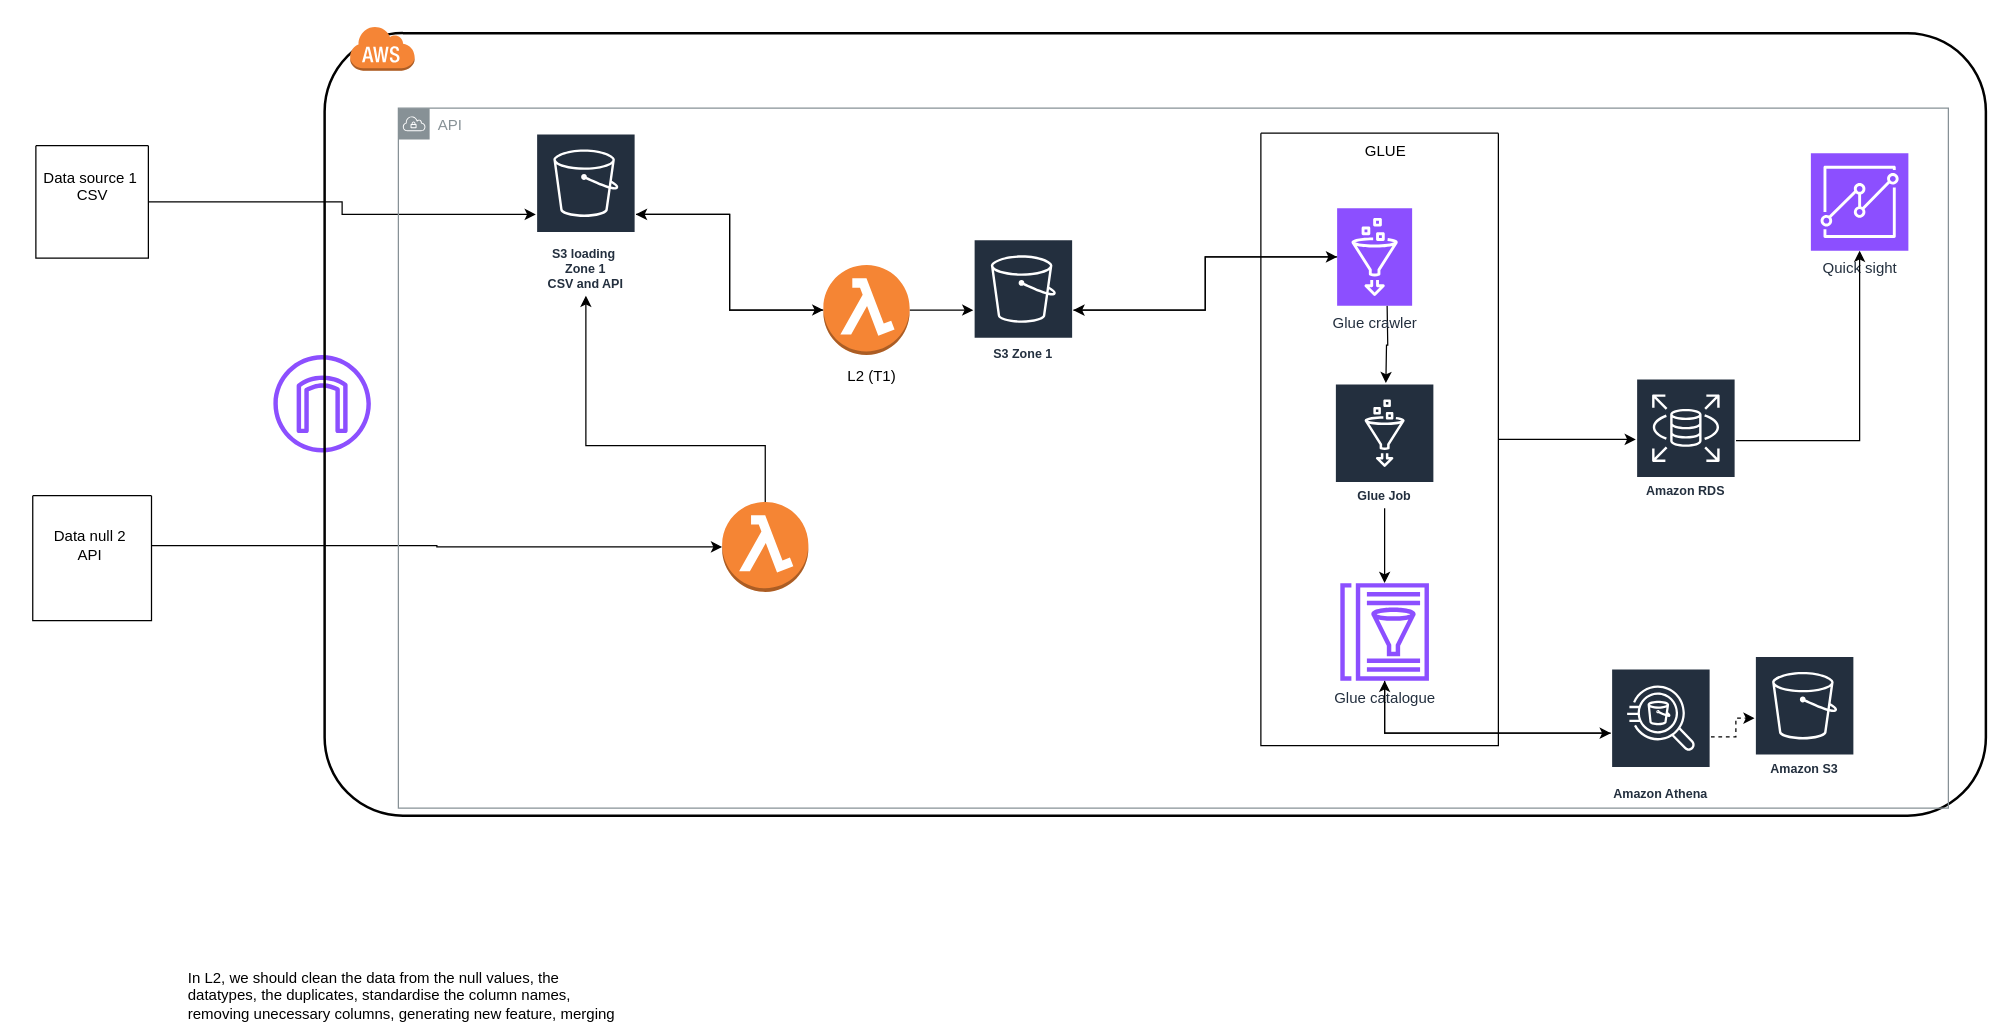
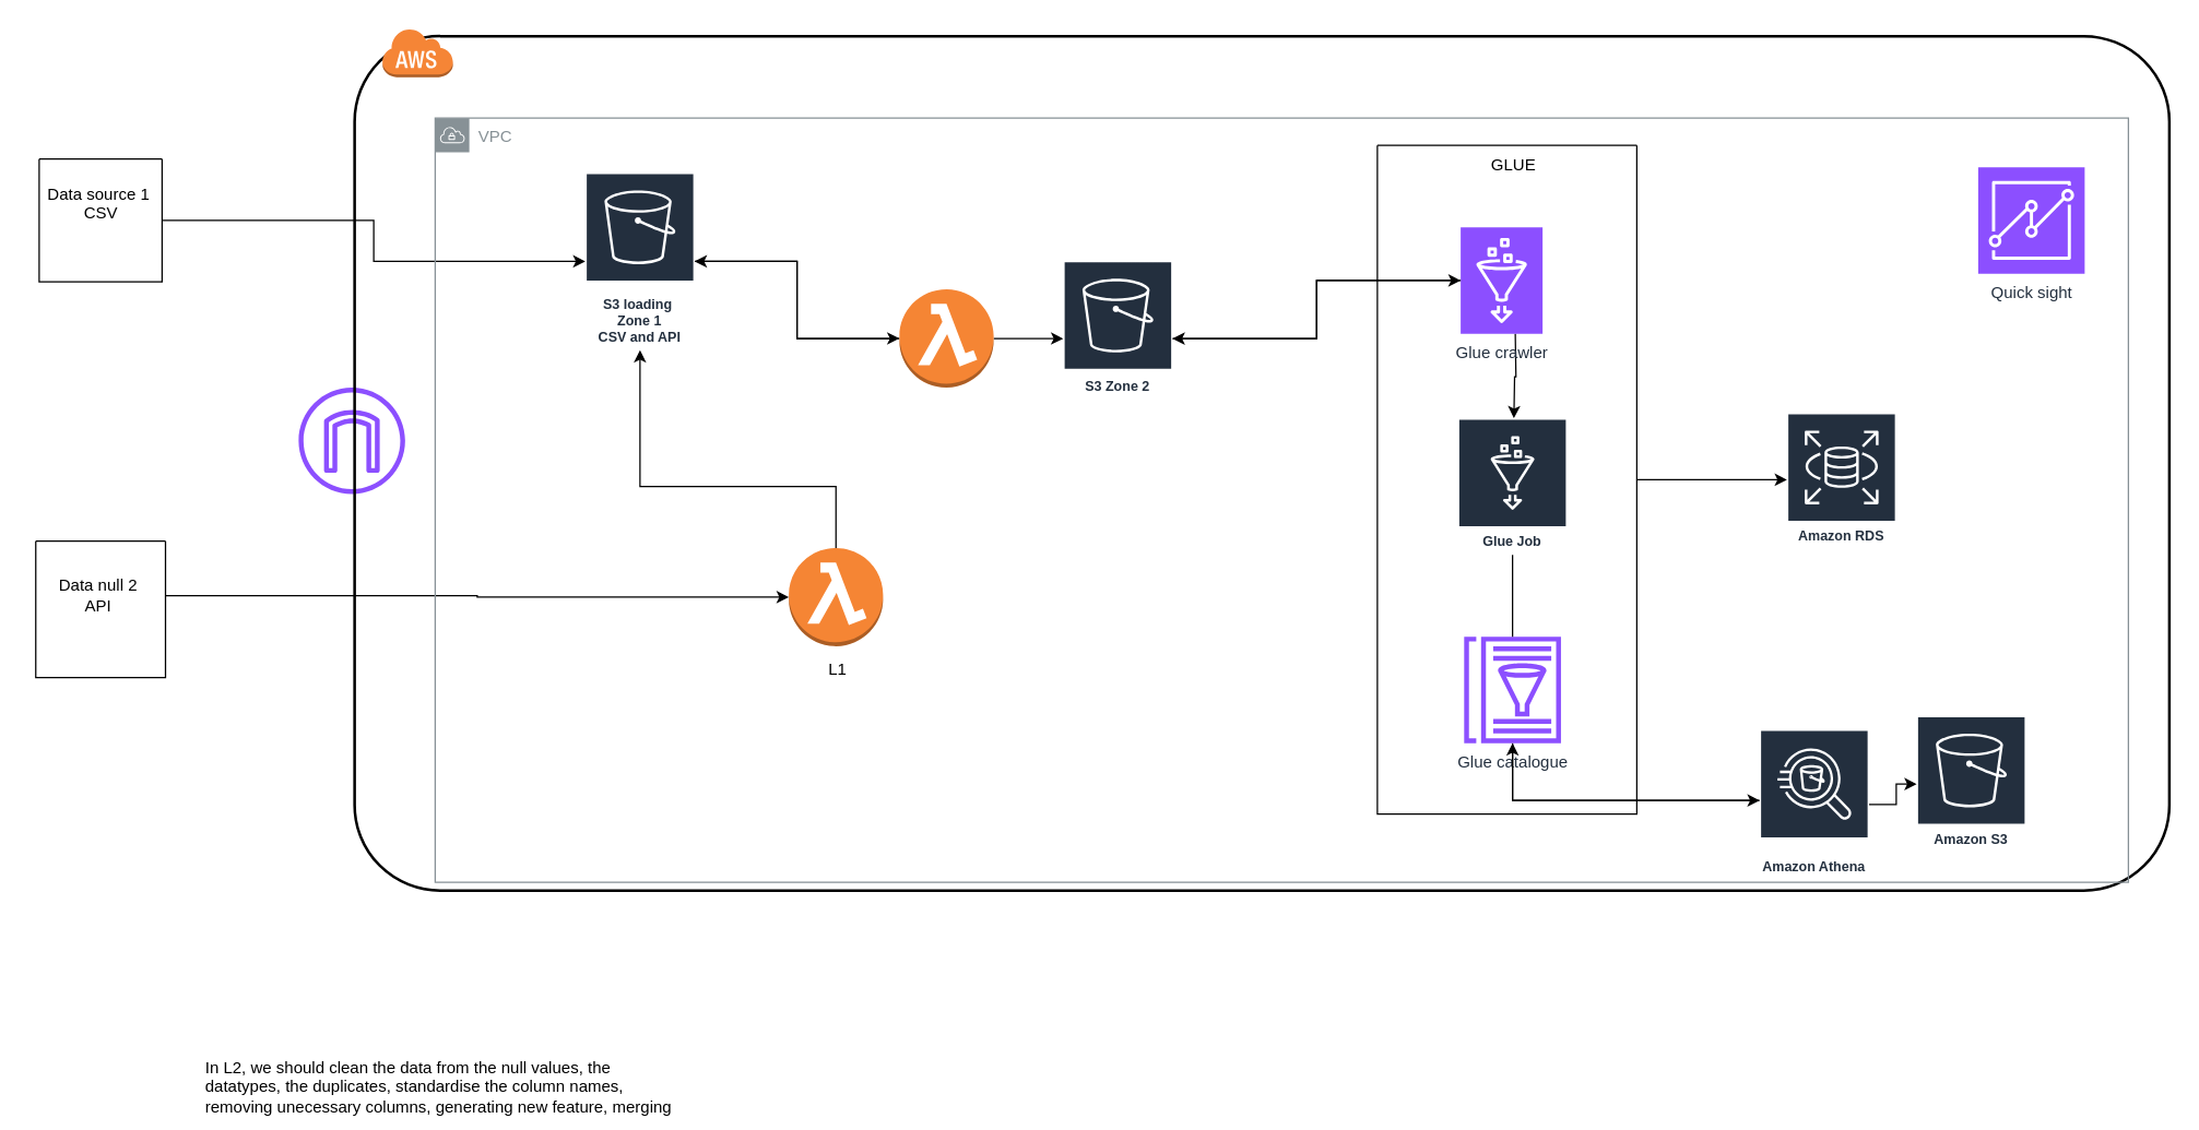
  <mxCell id="0" />
  <mxCell id="1" parent="0" />
  <mxCell id="2" style="edgeStyle=orthogonalEdgeStyle;rounded=0;orthogonalLoop=1;jettySize=auto;html=1;" parent="1" source="3" target="11" edge="1"><mxGeometry relative="1" as="geometry" /></mxCell>
  <mxCell id="3" value="" style="swimlane;startSize=0;" parent="1" vertex="1"><mxGeometry x="28" y="116" width="90" height="90" as="geometry" /></mxCell>
  <mxCell id="4" value="Data source 1&amp;nbsp;&lt;div&gt;&lt;div&gt;CSV&lt;br&gt;&lt;/div&gt;&lt;div&gt;&lt;br&gt;&lt;/div&gt;&lt;/div&gt;" style="text;html=1;align=center;verticalAlign=middle;resizable=0;points=[];autosize=1;strokeColor=none;fillColor=none;" parent="3" vertex="1"><mxGeometry x="-5" y="10" width="100" height="60" as="geometry" /></mxCell>
  <mxCell id="5" value="" style="swimlane;startSize=0;" parent="1" vertex="1"><mxGeometry x="25.5" y="396" width="95" height="100" as="geometry" /></mxCell>
  <mxCell id="6" value="Data null 2&lt;div&gt;API&lt;/div&gt;" style="text;html=1;align=center;verticalAlign=middle;resizable=0;points=[];autosize=1;strokeColor=none;fillColor=none;" parent="5" vertex="1"><mxGeometry x="-5" y="20" width="100" height="40" as="geometry" /></mxCell>
  <mxCell id="7" value="" style="sketch=0;outlineConnect=0;fontColor=#232F3E;gradientColor=none;fillColor=#8C4FFF;strokeColor=none;dashed=0;verticalLabelPosition=bottom;verticalAlign=top;align=center;html=1;fontSize=12;fontStyle=0;aspect=fixed;pointerEvents=1;shape=mxgraph.aws4.internet_gateway;" parent="1" vertex="1"><mxGeometry x="218" y="283.5" width="78" height="78" as="geometry" /></mxCell>
  <mxCell id="8" value="" style="rounded=1;arcSize=10;dashed=0;fillColor=none;gradientColor=none;strokeWidth=2;" parent="1" vertex="1"><mxGeometry x="259" y="26" width="1329" height="626" as="geometry" /></mxCell>
  <mxCell id="9" value="" style="dashed=0;html=1;shape=mxgraph.aws3.cloud;fillColor=#F58536;gradientColor=none;dashed=0;" parent="1" vertex="1"><mxGeometry x="279" y="20" width="52" height="36" as="geometry" /></mxCell>
  <mxCell id="10" style="edgeStyle=orthogonalEdgeStyle;rounded=0;orthogonalLoop=1;jettySize=auto;html=1;entryX=0;entryY=0.5;entryDx=0;entryDy=0;entryPerimeter=0;" parent="1" source="11" target="17" edge="1"><mxGeometry relative="1" as="geometry" /></mxCell>
- <mxCell id="11" value="S3 loading&amp;nbsp;&lt;div&gt;Zone 1&lt;/div&gt;&lt;div&gt;CSV and API&lt;/div&gt;" style="sketch=0;outlineConnect=0;fontColor=#232F3E;gradientColor=none;strokeColor=#ffffff;fillColor=#232F3E;dashed=0;verticalLabelPosition=middle;verticalAlign=bottom;align=center;html=1;whiteSpace=wrap;fontSize=10;fontStyle=1;spacing=3;shape=mxgraph.aws4.productIcon;prIcon=mxgraph.aws4.s3;" parent="1" vertex="1"><mxGeometry x="428" y="106" width="80" height="130" as="geometry" /></mxCell>
+ <mxCell id="11" value="S3 loading&amp;nbsp;&lt;div&gt;Zone 1&lt;/div&gt;&lt;div&gt;CSV and API&lt;/div&gt;" style="sketch=0;outlineConnect=0;fontColor=#232F3E;gradientColor=none;strokeColor=#ffffff;fillColor=#232F3E;dashed=0;verticalLabelPosition=middle;verticalAlign=bottom;align=center;html=1;whiteSpace=wrap;fontSize=10;fontStyle=1;spacing=3;shape=mxgraph.aws4.productIcon;prIcon=mxgraph.aws4.s3;" parent="1" vertex="1"><mxGeometry x="428" y="126" width="80" height="130" as="geometry" /></mxCell>
  <mxCell id="12" style="edgeStyle=orthogonalEdgeStyle;rounded=0;orthogonalLoop=1;jettySize=auto;html=1;" parent="1" source="13" target="11" edge="1"><mxGeometry relative="1" as="geometry"><Array as="points"><mxPoint x="612" y="356" /><mxPoint x="468" y="356" /></Array></mxGeometry></mxCell>
  <mxCell id="13" value="" style="outlineConnect=0;dashed=0;verticalLabelPosition=bottom;verticalAlign=top;align=center;html=1;shape=mxgraph.aws3.lambda_function;fillColor=#F58534;gradientColor=none;" parent="1" vertex="1"><mxGeometry x="577" y="401" width="69" height="72" as="geometry" /></mxCell>
+ <mxCell id="14" value="L1" style="text;html=1;align=center;verticalAlign=middle;whiteSpace=wrap;rounded=0;" parent="1" vertex="1"><mxGeometry x="583" y="475" width="60" height="30" as="geometry" /></mxCell>
  <mxCell id="15" style="edgeStyle=orthogonalEdgeStyle;rounded=0;orthogonalLoop=1;jettySize=auto;html=1;" parent="1" source="17" target="11" edge="1"><mxGeometry relative="1" as="geometry" /></mxCell>
  <mxCell id="16" style="edgeStyle=orthogonalEdgeStyle;rounded=0;orthogonalLoop=1;jettySize=auto;html=1;" parent="1" source="17" target="19" edge="1"><mxGeometry relative="1" as="geometry" /></mxCell>
  <mxCell id="17" value="" style="outlineConnect=0;dashed=0;verticalLabelPosition=bottom;verticalAlign=top;align=center;html=1;shape=mxgraph.aws3.lambda_function;fillColor=#F58534;gradientColor=none;" parent="1" vertex="1"><mxGeometry x="658" y="211.5" width="69" height="72" as="geometry" /></mxCell>
- <mxCell id="18" value="L2 (T1)" style="text;html=1;align=center;verticalAlign=middle;whiteSpace=wrap;rounded=0;" parent="1" vertex="1"><mxGeometry x="667" y="286" width="60" height="30" as="geometry" /></mxCell>
- <mxCell id="19" value="S3 Zone 1&lt;div&gt;&lt;br&gt;&lt;/div&gt;" style="sketch=0;outlineConnect=0;fontColor=#232F3E;gradientColor=none;strokeColor=#ffffff;fillColor=#232F3E;dashed=0;verticalLabelPosition=middle;verticalAlign=bottom;align=center;html=1;whiteSpace=wrap;fontSize=10;fontStyle=1;spacing=3;shape=mxgraph.aws4.productIcon;prIcon=mxgraph.aws4.s3;" parent="1" vertex="1"><mxGeometry x="778" y="190.75" width="80" height="113.5" as="geometry" /></mxCell>
+ <mxCell id="19" value="S3 Zone 2&lt;div&gt;&lt;br&gt;&lt;/div&gt;" style="sketch=0;outlineConnect=0;fontColor=#232F3E;gradientColor=none;strokeColor=#ffffff;fillColor=#232F3E;dashed=0;verticalLabelPosition=middle;verticalAlign=bottom;align=center;html=1;whiteSpace=wrap;fontSize=10;fontStyle=1;spacing=3;shape=mxgraph.aws4.productIcon;prIcon=mxgraph.aws4.s3;" parent="1" vertex="1"><mxGeometry x="778" y="190.75" width="80" height="113.5" as="geometry" /></mxCell>
  <mxCell id="20" value="In L2, we should clean the data from the null values, the datatypes, the duplicates, standardise the column names, removing unecessary columns, generating new feature, merging" style="text;html=1;align=left;verticalAlign=middle;whiteSpace=wrap;rounded=0;" parent="1" vertex="1"><mxGeometry x="148" y="786" width="350" height="20" as="geometry" /></mxCell>
  <mxCell id="21" style="edgeStyle=orthogonalEdgeStyle;rounded=0;orthogonalLoop=1;jettySize=auto;html=1;" parent="1" source="22" edge="1"><mxGeometry relative="1" as="geometry"><mxPoint x="1308" y="351" as="targetPoint" /></mxGeometry></mxCell>
  <mxCell id="22" value="" style="swimlane;startSize=0;" parent="1" vertex="1"><mxGeometry x="1008" y="106" width="190" height="490" as="geometry" /></mxCell>
  <mxCell id="23" style="edgeStyle=orthogonalEdgeStyle;rounded=0;orthogonalLoop=1;jettySize=auto;html=1;" parent="22" edge="1"><mxGeometry relative="1" as="geometry"><mxPoint x="101" y="138" as="sourcePoint" /><mxPoint x="100" y="200" as="targetPoint" /></mxGeometry></mxCell>
  <mxCell id="24" value="Glue crawler" style="sketch=0;points=[[0,0,0],[0.25,0,0],[0.5,0,0],[0.75,0,0],[1,0,0],[0,1,0],[0.25,1,0],[0.5,1,0],[0.75,1,0],[1,1,0],[0,0.25,0],[0,0.5,0],[0,0.75,0],[1,0.25,0],[1,0.5,0],[1,0.75,0]];outlineConnect=0;fontColor=#232F3E;fillColor=#8C4FFF;strokeColor=#ffffff;dashed=0;verticalLabelPosition=bottom;verticalAlign=top;align=center;html=1;fontSize=12;fontStyle=0;aspect=fixed;shape=mxgraph.aws4.resourceIcon;resIcon=mxgraph.aws4.glue;" parent="22" vertex="1"><mxGeometry x="61" y="60" width="60" height="78" as="geometry" /></mxCell>
  <mxCell id="25" value="Glue Job" style="sketch=0;outlineConnect=0;fontColor=#232F3E;gradientColor=none;strokeColor=#ffffff;fillColor=#232F3E;dashed=0;verticalLabelPosition=middle;verticalAlign=bottom;align=center;html=1;whiteSpace=wrap;fontSize=10;fontStyle=1;spacing=3;shape=mxgraph.aws4.productIcon;prIcon=mxgraph.aws4.glue;" parent="22" vertex="1"><mxGeometry x="59" y="200" width="80" height="100" as="geometry" /></mxCell>
  <mxCell id="26" value="GLUE" style="text;html=1;align=center;verticalAlign=middle;whiteSpace=wrap;rounded=0;" parent="1" vertex="1"><mxGeometry x="1078" y="106" width="60" height="30" as="geometry" /></mxCell>
  <mxCell id="27" style="edgeStyle=orthogonalEdgeStyle;rounded=0;orthogonalLoop=1;jettySize=auto;html=1;" parent="1" source="28" target="34" edge="1"><mxGeometry relative="1" as="geometry"><Array as="points"><mxPoint x="1107" y="586" /><mxPoint x="1318" y="586" /><mxPoint x="1318" y="597" /></Array></mxGeometry></mxCell>
  <mxCell id="28" value="Glue catalogue" style="sketch=0;outlineConnect=0;fontColor=#232F3E;gradientColor=none;fillColor=#8C4FFF;strokeColor=none;dashed=0;verticalLabelPosition=bottom;verticalAlign=top;align=center;html=1;fontSize=12;fontStyle=0;aspect=fixed;pointerEvents=1;shape=mxgraph.aws4.glue_data_catalog;" parent="1" vertex="1"><mxGeometry x="1071" y="466" width="72" height="78" as="geometry" /></mxCell>
  <mxCell id="29" style="edgeStyle=orthogonalEdgeStyle;rounded=0;orthogonalLoop=1;jettySize=auto;html=1;" parent="1" source="24" target="19" edge="1"><mxGeometry relative="1" as="geometry" /></mxCell>
  <mxCell id="30" style="edgeStyle=orthogonalEdgeStyle;rounded=0;orthogonalLoop=1;jettySize=auto;html=1;entryX=0;entryY=0.5;entryDx=0;entryDy=0;entryPerimeter=0;" parent="1" source="19" target="24" edge="1"><mxGeometry relative="1" as="geometry" /></mxCell>
- <mxCell id="31" style="edgeStyle=orthogonalEdgeStyle;rounded=0;orthogonalLoop=1;jettySize=auto;html=1;" parent="1" source="25" target="28" edge="1"><mxGeometry relative="1" as="geometry" /></mxCell>
+ <mxCell id="31" style="edgeStyle=orthogonalEdgeStyle;rounded=0;orthogonalLoop=1;jettySize=auto;html=1;endArrow=none;" parent="1" source="25" target="28" edge="1"><mxGeometry relative="1" as="geometry" /></mxCell>
  <mxCell id="32" style="edgeStyle=orthogonalEdgeStyle;rounded=0;orthogonalLoop=1;jettySize=auto;html=1;" parent="1" source="34" target="28" edge="1"><mxGeometry relative="1" as="geometry"><Array as="points"><mxPoint x="1318" y="597" /><mxPoint x="1318" y="586" /><mxPoint x="1107" y="586" /></Array></mxGeometry></mxCell>
- <mxCell id="33" style="edgeStyle=orthogonalEdgeStyle;rounded=0;orthogonalLoop=1;jettySize=auto;html=1;dashed=1;" parent="1" source="34" target="35" edge="1"><mxGeometry relative="1" as="geometry" /></mxCell>
+ <mxCell id="33" style="edgeStyle=orthogonalEdgeStyle;rounded=0;orthogonalLoop=1;jettySize=auto;html=1;" parent="1" source="34" target="35" edge="1"><mxGeometry relative="1" as="geometry" /></mxCell>
  <mxCell id="34" value="Amazon Athena" style="sketch=0;outlineConnect=0;fontColor=#232F3E;gradientColor=none;strokeColor=#ffffff;fillColor=#232F3E;dashed=0;verticalLabelPosition=middle;verticalAlign=bottom;align=center;html=1;whiteSpace=wrap;fontSize=10;fontStyle=1;spacing=3;shape=mxgraph.aws4.productIcon;prIcon=mxgraph.aws4.athena;" parent="1" vertex="1"><mxGeometry x="1288" y="534" width="80" height="110" as="geometry" /></mxCell>
  <mxCell id="35" value="Amazon S3" style="sketch=0;outlineConnect=0;fontColor=#232F3E;gradientColor=none;strokeColor=#ffffff;fillColor=#232F3E;dashed=0;verticalLabelPosition=middle;verticalAlign=bottom;align=center;html=1;whiteSpace=wrap;fontSize=10;fontStyle=1;spacing=3;shape=mxgraph.aws4.productIcon;prIcon=mxgraph.aws4.s3;" parent="1" vertex="1"><mxGeometry x="1403" y="524" width="80" height="100" as="geometry" /></mxCell>
  <mxCell id="36" value="Quick sight" style="sketch=0;points=[[0,0,0],[0.25,0,0],[0.5,0,0],[0.75,0,0],[1,0,0],[0,1,0],[0.25,1,0],[0.5,1,0],[0.75,1,0],[1,1,0],[0,0.25,0],[0,0.5,0],[0,0.75,0],[1,0.25,0],[1,0.5,0],[1,0.75,0]];outlineConnect=0;fontColor=#232F3E;fillColor=#8C4FFF;strokeColor=#ffffff;dashed=0;verticalLabelPosition=bottom;verticalAlign=top;align=center;html=1;fontSize=12;fontStyle=0;aspect=fixed;shape=mxgraph.aws4.resourceIcon;resIcon=mxgraph.aws4.quicksight;" parent="1" vertex="1"><mxGeometry x="1448" y="122" width="78" height="78" as="geometry" /></mxCell>
  <mxCell id="37" style="edgeStyle=orthogonalEdgeStyle;rounded=0;orthogonalLoop=1;jettySize=auto;html=1;" edge="1" parent="1" source="6" target="13"><mxGeometry relative="1" as="geometry" /></mxCell>
- <mxCell id="38" style="edgeStyle=orthogonalEdgeStyle;rounded=0;orthogonalLoop=1;jettySize=auto;html=1;" edge="1" parent="1" source="39" target="36"><mxGeometry relative="1" as="geometry" /></mxCell>
  <mxCell id="39" value="Amazon RDS" style="sketch=0;outlineConnect=0;fontColor=#232F3E;gradientColor=none;strokeColor=#ffffff;fillColor=#232F3E;dashed=0;verticalLabelPosition=middle;verticalAlign=bottom;align=center;html=1;whiteSpace=wrap;fontSize=10;fontStyle=1;spacing=3;shape=mxgraph.aws4.productIcon;prIcon=mxgraph.aws4.rds;" vertex="1" parent="1"><mxGeometry x="1308" y="302" width="80" height="100" as="geometry" /></mxCell>
- <mxCell id="40" value="API" style="sketch=0;outlineConnect=0;gradientColor=none;html=1;whiteSpace=wrap;fontSize=12;fontStyle=0;shape=mxgraph.aws4.group;grIcon=mxgraph.aws4.group_vpc;strokeColor=#879196;fillColor=none;verticalAlign=top;align=left;spacingLeft=30;fontColor=#879196;dashed=0;" vertex="1" parent="1"><mxGeometry x="318" y="86" width="1240" height="560" as="geometry" /></mxCell>
+ <mxCell id="40" value="VPC" style="sketch=0;outlineConnect=0;gradientColor=none;html=1;whiteSpace=wrap;fontSize=12;fontStyle=0;shape=mxgraph.aws4.group;grIcon=mxgraph.aws4.group_vpc;strokeColor=#879196;fillColor=none;verticalAlign=top;align=left;spacingLeft=30;fontColor=#879196;dashed=0;" vertex="1" parent="1"><mxGeometry x="318" y="86" width="1240" height="560" as="geometry" /></mxCell>
